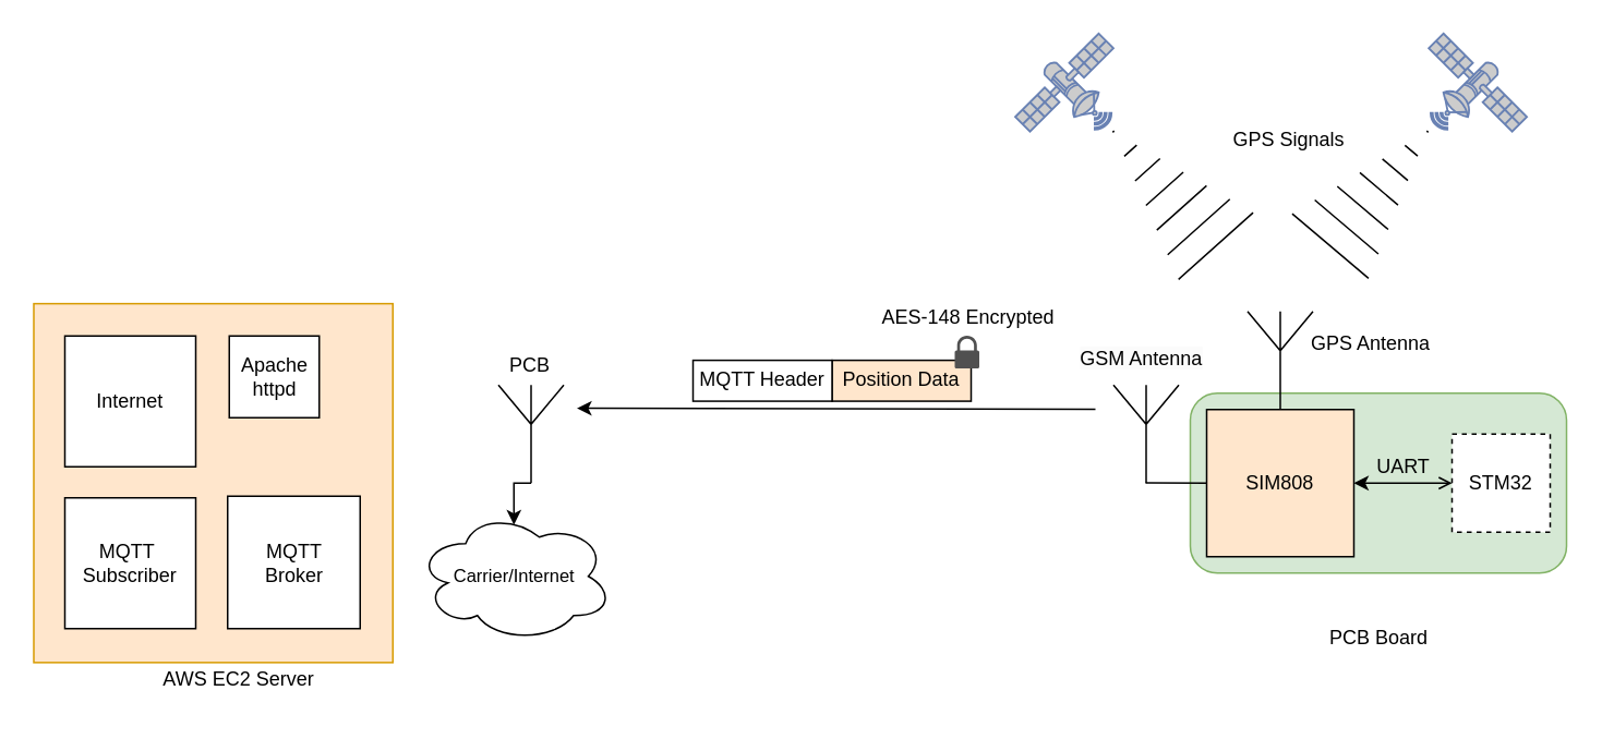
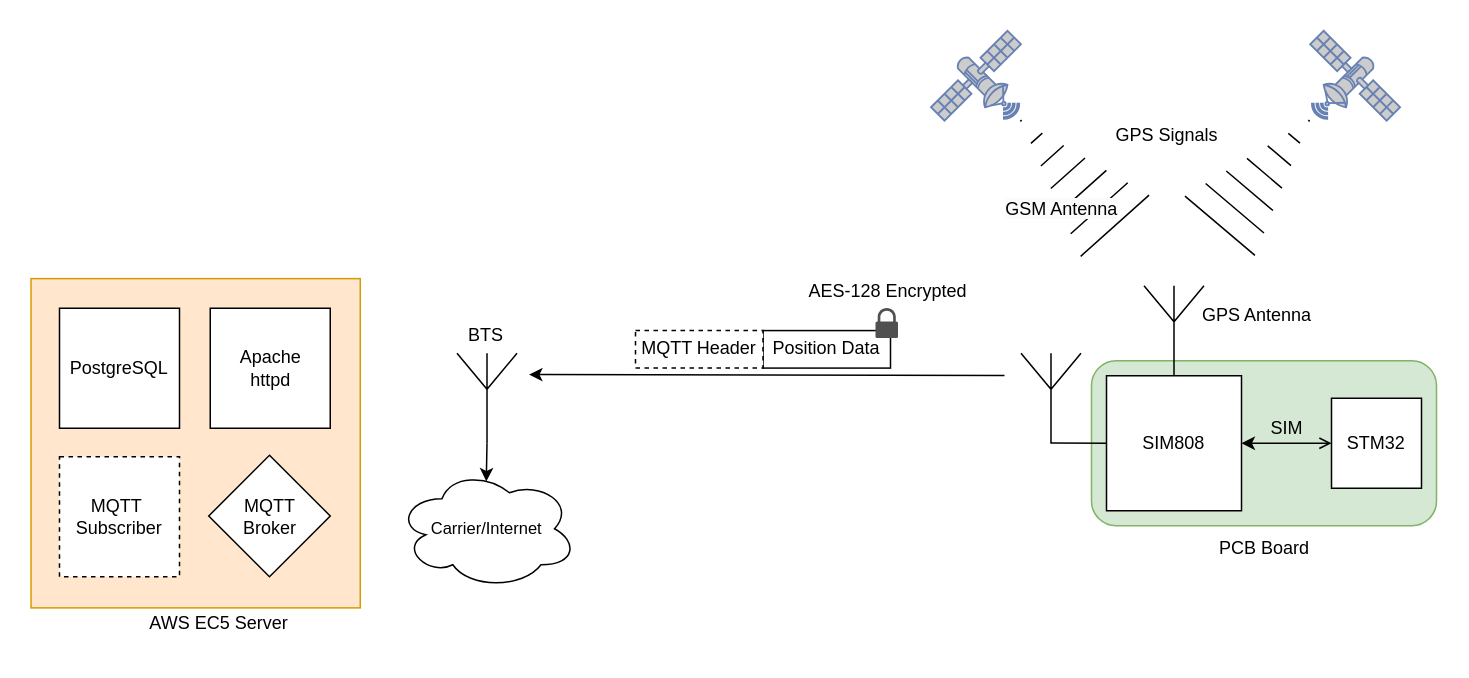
  <mxCell id="0" />
  <mxCell id="1" parent="0" />
  <mxCell id="2" value="" style="whiteSpace=wrap;html=1;aspect=fixed;fillColor=#ffe6cc;strokeColor=#d79b00;" vertex="1" parent="1"><mxGeometry x="20" y="185.25" width="219.5" height="219.5" as="geometry" /></mxCell>
  <mxCell id="3" value="" style="fontColor=#0066CC;verticalAlign=top;verticalLabelPosition=bottom;labelPosition=center;align=center;html=1;outlineConnect=0;fillColor=#CCCCCC;strokeColor=#6881B3;gradientColor=none;gradientDirection=north;strokeWidth=2;shape=mxgraph.networks.satellite;rotation=-90;" parent="1" vertex="1"><mxGeometry x="620" y="20" width="60" height="60" as="geometry" /></mxCell>
  <mxCell id="4" value="" style="rounded=1;whiteSpace=wrap;html=1;fillColor=#d5e8d4;strokeColor=#82b366;" parent="1" vertex="1"><mxGeometry x="727" y="240" width="230" height="110" as="geometry" /></mxCell>
- <mxCell id="5" value="SIM808" style="whiteSpace=wrap;html=1;aspect=fixed;fillColor=#ffe6cc;" parent="1" vertex="1"><mxGeometry x="737" y="250" width="90" height="90" as="geometry" /></mxCell>
- <mxCell id="6" value="STM32" style="rounded=0;whiteSpace=wrap;html=1;dashed=1;" parent="1" vertex="1"><mxGeometry x="887" y="265" width="60" height="60" as="geometry" /></mxCell>
+ <mxCell id="5" value="SIM808" style="whiteSpace=wrap;html=1;aspect=fixed;" parent="1" vertex="1"><mxGeometry x="737" y="250" width="90" height="90" as="geometry" /></mxCell>
+ <mxCell id="6" value="STM32" style="rounded=0;whiteSpace=wrap;html=1;" parent="1" vertex="1"><mxGeometry x="887" y="265" width="60" height="60" as="geometry" /></mxCell>
  <mxCell id="7" value="" style="endArrow=open;startArrow=classic;html=1;rounded=0;entryX=0;entryY=0.5;entryDx=0;entryDy=0;exitX=1;exitY=0.5;exitDx=0;exitDy=0;" parent="1" source="5" target="6" edge="1"><mxGeometry width="50" height="50" relative="1" as="geometry"><mxPoint x="842" y="317.5" as="sourcePoint" /><mxPoint x="892" y="267.5" as="targetPoint" /></mxGeometry></mxCell>
- <mxCell id="8" value="Internet" style="whiteSpace=wrap;html=1;aspect=fixed;" parent="1" vertex="1"><mxGeometry x="39" y="205" width="80" height="80" as="geometry" /></mxCell>
+ <mxCell id="8" value="PostgreSQL" style="whiteSpace=wrap;html=1;aspect=fixed;" parent="1" vertex="1"><mxGeometry x="39" y="205" width="80" height="80" as="geometry" /></mxCell>
  <mxCell id="9" value="" style="shape=mxgraph.arrows2.wedgeArrowDashed2;html=1;bendable=0;startWidth=30.588;stepSize=15;rounded=0;" parent="1" edge="1"><mxGeometry width="100" height="100" relative="1" as="geometry"><mxPoint x="742.58" y="150" as="sourcePoint" /><mxPoint x="680" y="80" as="targetPoint" /></mxGeometry></mxCell>
- <mxCell id="10" value="GPS Signals" style="text;html=1;align=center;verticalAlign=middle;resizable=0;points=[];autosize=1;strokeColor=none;fillColor=none;" parent="1" vertex="1"><mxGeometry x="742.25" y="70" width="90" height="30" as="geometry" /></mxCell>
+ <mxCell id="10" value="GPS Signals" style="text;html=1;align=center;verticalAlign=middle;resizable=0;points=[];autosize=1;strokeColor=none;fillColor=none;" parent="1" vertex="1"><mxGeometry x="732.25" y="75" width="90" height="30" as="geometry" /></mxCell>
  <mxCell id="11" value="" style="verticalLabelPosition=bottom;shadow=0;dashed=0;align=center;html=1;verticalAlign=top;shape=mxgraph.electrical.radio.aerial_-_antenna_1;" parent="1" vertex="1"><mxGeometry x="762" y="190" width="40" height="60" as="geometry" /></mxCell>
  <mxCell id="12" value="GPS Antenna" style="text;html=1;align=center;verticalAlign=middle;resizable=0;points=[];autosize=1;strokeColor=none;fillColor=none;" parent="1" vertex="1"><mxGeometry x="787" y="195" width="100" height="30" as="geometry" /></mxCell>
  <mxCell id="13" value="" style="verticalLabelPosition=bottom;shadow=0;dashed=0;align=center;html=1;verticalAlign=top;shape=mxgraph.electrical.radio.aerial_-_antenna_1;" parent="1" vertex="1"><mxGeometry x="680" y="235" width="40" height="60" as="geometry" /></mxCell>
- <mxCell id="14" value="UART" style="text;html=1;align=center;verticalAlign=middle;resizable=0;points=[];autosize=1;strokeColor=none;fillColor=none;" vertex="1" parent="1"><mxGeometry x="827" y="270" width="60" height="30" as="geometry" /></mxCell>
+ <mxCell id="14" value="SIM" style="text;html=1;align=center;verticalAlign=middle;resizable=0;points=[];autosize=1;strokeColor=none;fillColor=none;" vertex="1" parent="1"><mxGeometry x="827" y="270" width="60" height="30" as="geometry" /></mxCell>
  <mxCell id="15" value="" style="endArrow=none;html=1;rounded=0;entryX=0;entryY=0.5;entryDx=0;entryDy=0;exitX=0.493;exitY=0.998;exitDx=0;exitDy=0;exitPerimeter=0;" edge="1" parent="1" source="13" target="5"><mxGeometry width="50" height="50" relative="1" as="geometry"><mxPoint x="700" y="294.92" as="sourcePoint" /><mxPoint x="736" y="295" as="targetPoint" /></mxGeometry></mxCell>
- <mxCell id="16" value="&lt;span style=&quot;color: rgb(0, 0, 0); font-family: Helvetica; font-size: 12px; font-style: normal; font-variant-ligatures: normal; font-variant-caps: normal; font-weight: 400; letter-spacing: normal; orphans: 2; text-align: center; text-indent: 0px; text-transform: none; widows: 2; word-spacing: 0px; -webkit-text-stroke-width: 0px; background-color: rgb(251, 251, 251); text-decoration-thickness: initial; text-decoration-style: initial; text-decoration-color: initial; float: none; display: inline !important;&quot;&gt;GSM Antenna&lt;/span&gt;" style="text;whiteSpace=wrap;html=1;" vertex="1" parent="1"><mxGeometry x="658" y="205" width="93" height="28" as="geometry" /></mxCell>
+ <mxCell id="16" value="&lt;span style=&quot;color: rgb(0, 0, 0); font-family: Helvetica; font-size: 12px; font-style: normal; font-variant-ligatures: normal; font-variant-caps: normal; font-weight: 400; letter-spacing: normal; orphans: 2; text-align: center; text-indent: 0px; text-transform: none; widows: 2; word-spacing: 0px; -webkit-text-stroke-width: 0px; background-color: rgb(251, 251, 251); text-decoration-thickness: initial; text-decoration-style: initial; text-decoration-color: initial; float: none; display: inline !important;&quot;&gt;GSM Antenna&lt;/span&gt;" style="text;whiteSpace=wrap;html=1;" vertex="1" parent="1"><mxGeometry x="668" y="125" width="93" height="28" as="geometry" /></mxCell>
  <mxCell id="17" value="" style="verticalLabelPosition=bottom;shadow=0;dashed=0;align=center;html=1;verticalAlign=top;shape=mxgraph.electrical.radio.aerial_-_antenna_1;" vertex="1" parent="1"><mxGeometry x="304" y="235" width="40" height="60" as="geometry" /></mxCell>
- <mxCell id="18" value="PCB" style="text;html=1;align=center;verticalAlign=middle;resizable=0;points=[];autosize=1;strokeColor=none;fillColor=none;" vertex="1" parent="1"><mxGeometry x="302" y="209" width="42" height="27" as="geometry" /></mxCell>
- <mxCell id="19" value="Apache&lt;br&gt;httpd" style="whiteSpace=wrap;html=1;aspect=fixed;" vertex="1" parent="1"><mxGeometry x="139.5" y="205" width="55" height="50" as="geometry" /></mxCell>
- <mxCell id="20" value="MQTT&lt;br&gt;Broker" style="whiteSpace=wrap;html=1;aspect=fixed;" vertex="1" parent="1"><mxGeometry x="138.5" y="303" width="81" height="81" as="geometry" /></mxCell>
- <mxCell id="21" value="MQTT&amp;nbsp;&lt;br&gt;Subscriber" style="whiteSpace=wrap;html=1;aspect=fixed;" vertex="1" parent="1"><mxGeometry x="39" y="304" width="80" height="80" as="geometry" /></mxCell>
- <mxCell id="22" value="AWS EC2 Server" style="text;html=1;align=center;verticalAlign=middle;resizable=0;points=[];autosize=1;strokeColor=none;fillColor=none;" vertex="1" parent="1"><mxGeometry x="87.25" y="399.5" width="115" height="30" as="geometry" /></mxCell>
+ <mxCell id="18" value="BTS" style="text;html=1;align=center;verticalAlign=middle;resizable=0;points=[];autosize=1;strokeColor=none;fillColor=none;" vertex="1" parent="1"><mxGeometry x="302" y="209" width="42" height="27" as="geometry" /></mxCell>
+ <mxCell id="19" value="Apache&lt;br&gt;httpd" style="whiteSpace=wrap;html=1;aspect=fixed;" vertex="1" parent="1"><mxGeometry x="139.5" y="205" width="80" height="80" as="geometry" /></mxCell>
+ <mxCell id="20" value="MQTT&lt;br&gt;Broker" style="rhombus;whiteSpace=wrap;html=1;aspect=fixed;" vertex="1" parent="1"><mxGeometry x="138.5" y="303" width="81" height="81" as="geometry" /></mxCell>
+ <mxCell id="21" value="MQTT&amp;nbsp;&lt;br&gt;Subscriber" style="whiteSpace=wrap;html=1;aspect=fixed;dashed=1;" vertex="1" parent="1"><mxGeometry x="39" y="304" width="80" height="80" as="geometry" /></mxCell>
+ <mxCell id="22" value="AWS EC5 Server" style="text;html=1;align=center;verticalAlign=middle;resizable=0;points=[];autosize=1;strokeColor=none;fillColor=none;" vertex="1" parent="1"><mxGeometry x="87.25" y="399.5" width="115" height="30" as="geometry" /></mxCell>
  <mxCell id="23" value="" style="endArrow=classic;html=1;rounded=0;" edge="1" parent="1"><mxGeometry width="50" height="50" relative="1" as="geometry"><mxPoint x="669" y="249.849" as="sourcePoint" /><mxPoint x="352" y="249.2" as="targetPoint" /></mxGeometry></mxCell>
- <mxCell id="24" value="PCB Board" style="text;html=1;align=center;verticalAlign=middle;resizable=0;points=[];autosize=1;strokeColor=none;fillColor=none;" vertex="1" parent="1"><mxGeometry x="802" y="375" width="80" height="30" as="geometry" /></mxCell>
+ <mxCell id="24" value="PCB Board" style="text;html=1;align=center;verticalAlign=middle;resizable=0;points=[];autosize=1;strokeColor=none;fillColor=none;" vertex="1" parent="1"><mxGeometry x="802" y="350" width="80" height="30" as="geometry" /></mxCell>
  <mxCell id="25" value="" style="fontColor=#0066CC;verticalAlign=top;verticalLabelPosition=bottom;labelPosition=center;align=center;html=1;outlineConnect=0;fillColor=#CCCCCC;strokeColor=#6881B3;gradientColor=none;gradientDirection=north;strokeWidth=2;shape=mxgraph.networks.satellite;rotation=0;" vertex="1" parent="1"><mxGeometry x="872.75" y="20" width="60" height="60" as="geometry" /></mxCell>
  <mxCell id="26" value="" style="shape=mxgraph.arrows2.wedgeArrowDashed2;html=1;bendable=0;startWidth=30.588;stepSize=15;rounded=0;" edge="1" parent="1"><mxGeometry width="100" height="100" relative="1" as="geometry"><mxPoint x="812.64" y="150" as="sourcePoint" /><mxPoint x="872" y="80" as="targetPoint" /></mxGeometry></mxCell>
- <mxCell id="27" value="&lt;font style=&quot;font-size: 11px;&quot;&gt;Carrier/Internet&lt;/font&gt;" style="ellipse;shape=cloud;whiteSpace=wrap;html=1;" vertex="1" parent="1"><mxGeometry x="254" y="312" width="120" height="80" as="geometry" /></mxCell>
+ <mxCell id="27" value="&lt;font style=&quot;font-size: 11px;&quot;&gt;Carrier/Internet&lt;/font&gt;" style="ellipse;shape=cloud;whiteSpace=wrap;html=1;" vertex="1" parent="1"><mxGeometry x="264" y="312" width="120" height="80" as="geometry" /></mxCell>
  <mxCell id="28" style="edgeStyle=orthogonalEdgeStyle;rounded=0;orthogonalLoop=1;jettySize=auto;html=1;exitX=0.5;exitY=1;exitDx=0;exitDy=0;exitPerimeter=0;entryX=0.496;entryY=0.106;entryDx=0;entryDy=0;entryPerimeter=0;" edge="1" parent="1" source="17" target="27"><mxGeometry relative="1" as="geometry" /></mxCell>
  <mxCell id="29" value="" style="group" vertex="1" connectable="0" parent="1"><mxGeometry x="423" y="179" width="230" height="65.89" as="geometry" /></mxCell>
- <mxCell id="30" value="Position Data" style="rounded=0;whiteSpace=wrap;html=1;movable=1;resizable=1;rotatable=1;deletable=1;editable=1;connectable=1;fillColor=#ffe6cc;" vertex="1" parent="29"><mxGeometry x="85" y="40.89" width="85" height="25" as="geometry" /></mxCell>
+ <mxCell id="30" value="Position Data" style="rounded=0;whiteSpace=wrap;html=1;movable=1;resizable=1;rotatable=1;deletable=1;editable=1;connectable=1;" vertex="1" parent="29"><mxGeometry x="85" y="40.89" width="85" height="25" as="geometry" /></mxCell>
  <mxCell id="31" value="" style="sketch=0;pointerEvents=1;shadow=0;dashed=0;html=1;strokeColor=none;fillColor=#505050;labelPosition=center;verticalLabelPosition=bottom;verticalAlign=top;outlineConnect=0;align=center;shape=mxgraph.office.security.lock_protected;movable=1;resizable=1;rotatable=1;deletable=1;editable=1;connectable=1;" vertex="1" parent="29"><mxGeometry x="160" y="25.89" width="15" height="20" as="geometry" /></mxCell>
- <mxCell id="32" value="AES-148 Encrypted" style="text;html=1;align=center;verticalAlign=middle;resizable=1;points=[];autosize=1;strokeColor=none;fillColor=none;movable=1;rotatable=1;deletable=1;editable=1;connectable=1;" vertex="1" parent="29"><mxGeometry x="105" width="125" height="30" as="geometry" /></mxCell>
- <mxCell id="33" value="MQTT Header" style="rounded=0;whiteSpace=wrap;html=1;movable=1;resizable=1;rotatable=1;deletable=1;editable=1;connectable=1;" vertex="1" parent="29"><mxGeometry y="40.89" width="85" height="25" as="geometry" /></mxCell>
+ <mxCell id="32" value="AES-128 Encrypted" style="text;html=1;align=center;verticalAlign=middle;resizable=1;points=[];autosize=1;strokeColor=none;fillColor=none;movable=1;rotatable=1;deletable=1;editable=1;connectable=1;" vertex="1" parent="29"><mxGeometry x="105" width="125" height="30" as="geometry" /></mxCell>
+ <mxCell id="33" value="MQTT Header" style="rounded=0;whiteSpace=wrap;html=1;movable=1;resizable=1;rotatable=1;deletable=1;editable=1;connectable=1;dashed=1;" vertex="1" parent="29"><mxGeometry y="40.89" width="85" height="25" as="geometry" /></mxCell>
